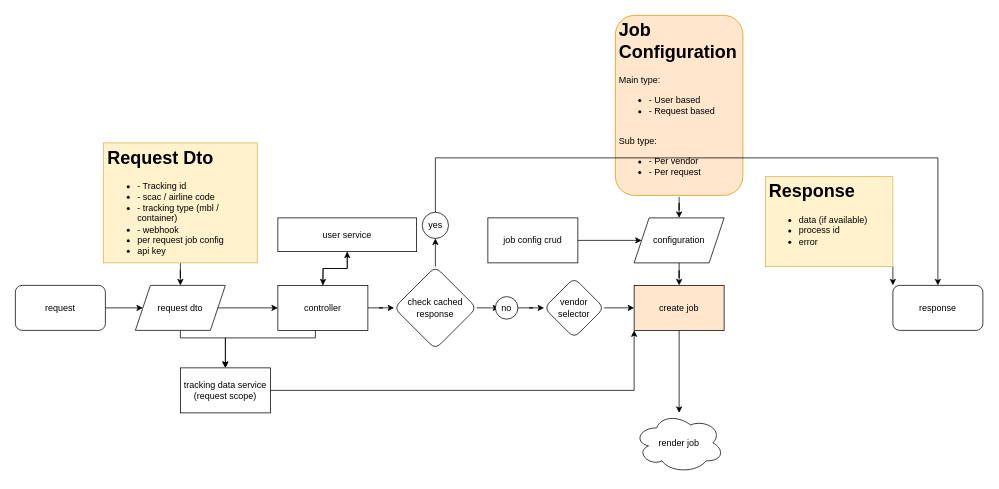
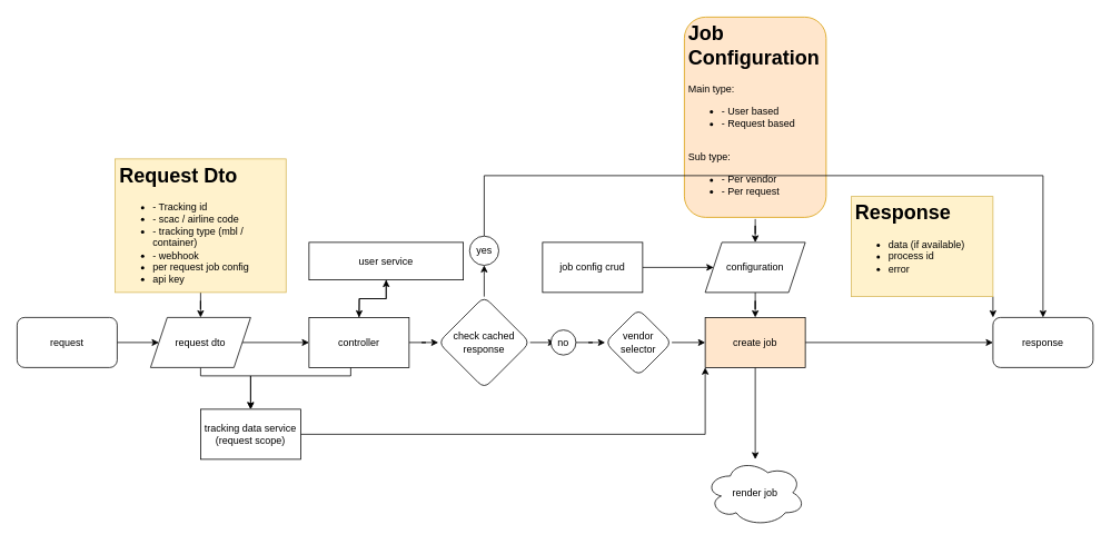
  <mxCell id="0" />
  <mxCell id="1" parent="0" />
  <mxCell id="2" style="edgeStyle=orthogonalEdgeStyle;rounded=0;orthogonalLoop=1;jettySize=auto;html=1;entryX=0;entryY=0.5;entryDx=0;entryDy=0;" edge="1" parent="1" source="3" target="10"><mxGeometry relative="1" as="geometry" /></mxCell>
  <mxCell id="3" value="request" style="rounded=1;whiteSpace=wrap;html=1;" vertex="1" parent="1"><mxGeometry x="20" y="380" width="120" height="60" as="geometry" /></mxCell>
  <mxCell id="4" style="edgeStyle=orthogonalEdgeStyle;rounded=0;orthogonalLoop=1;jettySize=auto;html=1;entryX=0.5;entryY=0;entryDx=0;entryDy=0;" edge="1" parent="1" source="7" target="12"><mxGeometry relative="1" as="geometry"><Array as="points"><mxPoint x="420" y="450" /><mxPoint x="300" y="450" /></Array></mxGeometry></mxCell>
  <mxCell id="5" style="edgeStyle=orthogonalEdgeStyle;rounded=0;orthogonalLoop=1;jettySize=auto;html=1;exitX=1;exitY=0.5;exitDx=0;exitDy=0;" edge="1" parent="1" source="7" target="32"><mxGeometry relative="1" as="geometry" /></mxCell>
  <mxCell id="6" value="" style="edgeStyle=orthogonalEdgeStyle;rounded=0;orthogonalLoop=1;jettySize=auto;html=1;" edge="1" parent="1" source="7" target="38"><mxGeometry relative="1" as="geometry" /></mxCell>
  <mxCell id="7" value="controller" style="rounded=0;whiteSpace=wrap;html=1;" vertex="1" parent="1"><mxGeometry x="370" y="380" width="120" height="60" as="geometry" /></mxCell>
  <mxCell id="8" style="edgeStyle=orthogonalEdgeStyle;rounded=0;orthogonalLoop=1;jettySize=auto;html=1;entryX=0;entryY=0.5;entryDx=0;entryDy=0;" edge="1" parent="1" source="10" target="7"><mxGeometry relative="1" as="geometry" /></mxCell>
  <mxCell id="9" style="edgeStyle=orthogonalEdgeStyle;rounded=0;orthogonalLoop=1;jettySize=auto;html=1;entryX=0.5;entryY=0;entryDx=0;entryDy=0;" edge="1" parent="1" source="10" target="12"><mxGeometry relative="1" as="geometry"><Array as="points"><mxPoint x="240" y="450" /><mxPoint x="300" y="450" /></Array></mxGeometry></mxCell>
  <mxCell id="10" value="request dto" style="shape=parallelogram;perimeter=parallelogramPerimeter;whiteSpace=wrap;html=1;fixedSize=1;" vertex="1" parent="1"><mxGeometry x="180" y="380" width="120" height="60" as="geometry" /></mxCell>
  <mxCell id="11" style="edgeStyle=orthogonalEdgeStyle;rounded=0;orthogonalLoop=1;jettySize=auto;html=1;entryX=0;entryY=1;entryDx=0;entryDy=0;" edge="1" parent="1" source="12" target="15"><mxGeometry relative="1" as="geometry" /></mxCell>
  <mxCell id="12" value="tracking data service&lt;br&gt;(request scope)" style="rounded=0;whiteSpace=wrap;html=1;" vertex="1" parent="1"><mxGeometry x="240" y="490" width="120" height="60" as="geometry" /></mxCell>
  <mxCell id="13" style="edgeStyle=orthogonalEdgeStyle;rounded=0;orthogonalLoop=1;jettySize=auto;html=1;" edge="1" parent="1" source="15" target="24"><mxGeometry relative="1" as="geometry" /></mxCell>
+ <mxCell id="14" style="edgeStyle=orthogonalEdgeStyle;rounded=0;orthogonalLoop=1;jettySize=auto;html=1;entryX=0;entryY=0.5;entryDx=0;entryDy=0;" edge="1" parent="1" source="15" target="27"><mxGeometry relative="1" as="geometry"><mxPoint x="1005" y="410" as="targetPoint" /></mxGeometry></mxCell>
  <mxCell id="15" value="create job" style="rounded=0;whiteSpace=wrap;html=1;fillColor=#ffe6cc;" vertex="1" parent="1"><mxGeometry x="845" y="380" width="120" height="60" as="geometry" /></mxCell>
  <mxCell id="16" style="edgeStyle=orthogonalEdgeStyle;rounded=0;orthogonalLoop=1;jettySize=auto;html=1;entryX=0.5;entryY=0;entryDx=0;entryDy=0;" edge="1" parent="1" source="17" target="15"><mxGeometry relative="1" as="geometry" /></mxCell>
  <mxCell id="17" value="configuration" style="shape=parallelogram;perimeter=parallelogramPerimeter;whiteSpace=wrap;html=1;fixedSize=1;" vertex="1" parent="1"><mxGeometry x="845" y="290" width="120" height="60" as="geometry" /></mxCell>
  <mxCell id="18" value="" style="edgeStyle=orthogonalEdgeStyle;rounded=0;orthogonalLoop=1;jettySize=auto;html=1;" edge="1" parent="1" source="19" target="17"><mxGeometry relative="1" as="geometry" /></mxCell>
  <mxCell id="19" value="job config crud" style="rounded=0;whiteSpace=wrap;html=1;" vertex="1" parent="1"><mxGeometry x="650" y="290" width="120" height="60" as="geometry" /></mxCell>
  <mxCell id="20" style="edgeStyle=orthogonalEdgeStyle;rounded=0;orthogonalLoop=1;jettySize=auto;html=1;entryX=0.5;entryY=0;entryDx=0;entryDy=0;" edge="1" parent="1" source="21" target="17"><mxGeometry relative="1" as="geometry" /></mxCell>
  <mxCell id="21" value="&lt;h1&gt;Job Configuration&lt;/h1&gt;&lt;div&gt;Main type:&lt;/div&gt;&lt;div&gt;&lt;ul&gt;&lt;li&gt;- User based&lt;/li&gt;&lt;li&gt;- Request based&lt;/li&gt;&lt;/ul&gt;&lt;/div&gt;&lt;div&gt;&lt;br&gt;&lt;/div&gt;&lt;div&gt;Sub type:&lt;/div&gt;&lt;div&gt;&lt;ul&gt;&lt;li&gt;- Per vendor&lt;/li&gt;&lt;li&gt;- Per request&lt;/li&gt;&lt;/ul&gt;&lt;/div&gt;" style="text;html=1;strokeColor=#d79b00;fillColor=#ffe6cc;spacing=5;spacingTop=-20;whiteSpace=wrap;overflow=hidden;rounded=1;shadow=0;glass=0;perimeterSpacing=2;gradientColor=none;sketch=0;" vertex="1" parent="1"><mxGeometry x="820" y="20" width="170" height="240" as="geometry" /></mxCell>
  <mxCell id="22" style="edgeStyle=orthogonalEdgeStyle;rounded=0;orthogonalLoop=1;jettySize=auto;html=1;entryX=0;entryY=0.5;entryDx=0;entryDy=0;" edge="1" parent="1" source="23" target="15"><mxGeometry relative="1" as="geometry" /></mxCell>
  <mxCell id="23" value="vendor selector" style="rhombus;whiteSpace=wrap;html=1;rounded=1;shadow=0;glass=0;sketch=0;strokeColor=default;gradientColor=none;" vertex="1" parent="1"><mxGeometry x="725" y="370" width="80" height="80" as="geometry" /></mxCell>
  <mxCell id="24" value="render job" style="ellipse;shape=cloud;whiteSpace=wrap;html=1;rounded=1;shadow=0;glass=0;sketch=0;strokeColor=default;gradientColor=none;" vertex="1" parent="1"><mxGeometry x="845" y="550" width="120" height="80" as="geometry" /></mxCell>
  <mxCell id="25" style="edgeStyle=orthogonalEdgeStyle;rounded=0;orthogonalLoop=1;jettySize=auto;html=1;" edge="1" parent="1" source="26" target="10"><mxGeometry relative="1" as="geometry" /></mxCell>
  <mxCell id="26" value="&lt;h1&gt;Request Dto&lt;/h1&gt;&lt;div&gt;&lt;ul&gt;&lt;li&gt;- Tracking id&lt;/li&gt;&lt;li&gt;- scac / airline code&lt;/li&gt;&lt;li&gt;- tracking type (mbl / container)&lt;/li&gt;&lt;li&gt;- webhook&lt;/li&gt;&lt;li&gt;per request job config&lt;/li&gt;&lt;li&gt;api key&lt;/li&gt;&lt;/ul&gt;&lt;/div&gt;" style="text;html=1;strokeColor=#d6b656;fillColor=#fff2cc;spacing=5;spacingTop=-20;whiteSpace=wrap;overflow=hidden;rounded=0;shadow=0;glass=0;sketch=0;" vertex="1" parent="1"><mxGeometry x="137.5" y="190" width="205" height="160" as="geometry" /></mxCell>
  <mxCell id="27" value="response" style="rounded=1;whiteSpace=wrap;html=1;shadow=0;glass=0;sketch=0;strokeColor=default;gradientColor=none;" vertex="1" parent="1"><mxGeometry x="1190" y="380" width="120" height="60" as="geometry" /></mxCell>
  <mxCell id="28" style="edgeStyle=orthogonalEdgeStyle;rounded=0;orthogonalLoop=1;jettySize=auto;html=1;exitX=1;exitY=1;exitDx=0;exitDy=0;entryX=0;entryY=0;entryDx=0;entryDy=0;" edge="1" parent="1" source="29" target="27"><mxGeometry relative="1" as="geometry" /></mxCell>
  <mxCell id="29" value="&lt;h1&gt;Response&lt;/h1&gt;&lt;p&gt;&lt;/p&gt;&lt;ul&gt;&lt;li&gt;data (if available)&lt;/li&gt;&lt;li&gt;process id&lt;/li&gt;&lt;li&gt;error&lt;/li&gt;&lt;/ul&gt;&lt;p&gt;&lt;/p&gt;" style="text;html=1;strokeColor=#d6b656;fillColor=#fff2cc;spacing=5;spacingTop=-20;whiteSpace=wrap;overflow=hidden;rounded=0;shadow=0;glass=0;sketch=0;" vertex="1" parent="1"><mxGeometry x="1020" y="235" width="170" height="120" as="geometry" /></mxCell>
  <mxCell id="30" value="" style="edgeStyle=orthogonalEdgeStyle;rounded=0;orthogonalLoop=1;jettySize=auto;html=1;" edge="1" parent="1" source="32" target="34"><mxGeometry relative="1" as="geometry"><Array as="points"><mxPoint x="580" y="330" /><mxPoint x="580" y="330" /></Array></mxGeometry></mxCell>
  <mxCell id="31" style="edgeStyle=orthogonalEdgeStyle;rounded=0;orthogonalLoop=1;jettySize=auto;html=1;entryX=0;entryY=0.5;entryDx=0;entryDy=0;" edge="1" parent="1" source="32"><mxGeometry relative="1" as="geometry"><mxPoint x="665" y="410" as="targetPoint" /></mxGeometry></mxCell>
  <mxCell id="32" value="check cached response" style="rhombus;whiteSpace=wrap;html=1;rounded=1;shadow=0;glass=0;sketch=0;strokeColor=default;gradientColor=none;" vertex="1" parent="1"><mxGeometry x="525" y="355" width="110" height="110" as="geometry" /></mxCell>
  <mxCell id="33" style="edgeStyle=orthogonalEdgeStyle;rounded=0;orthogonalLoop=1;jettySize=auto;html=1;" edge="1" parent="1" source="34" target="27"><mxGeometry relative="1" as="geometry"><Array as="points"><mxPoint x="580" y="210" /><mxPoint x="1250" y="210" /></Array></mxGeometry></mxCell>
  <mxCell id="34" value="yes" style="ellipse;whiteSpace=wrap;html=1;aspect=fixed;rounded=1;shadow=0;glass=0;sketch=0;strokeColor=default;gradientColor=none;" vertex="1" parent="1"><mxGeometry x="562.5" y="282.5" width="35" height="35" as="geometry" /></mxCell>
  <mxCell id="35" style="edgeStyle=orthogonalEdgeStyle;rounded=0;orthogonalLoop=1;jettySize=auto;html=1;entryX=0;entryY=0.5;entryDx=0;entryDy=0;" edge="1" parent="1" source="36" target="23"><mxGeometry relative="1" as="geometry" /></mxCell>
  <mxCell id="36" value="no" style="ellipse;whiteSpace=wrap;html=1;aspect=fixed;rounded=1;shadow=0;glass=0;sketch=0;strokeColor=default;gradientColor=none;" vertex="1" parent="1"><mxGeometry x="660" y="395" width="30" height="30" as="geometry" /></mxCell>
  <mxCell id="37" style="edgeStyle=orthogonalEdgeStyle;rounded=0;orthogonalLoop=1;jettySize=auto;html=1;" edge="1" parent="1" source="38"><mxGeometry relative="1" as="geometry"><mxPoint x="430" y="380" as="targetPoint" /></mxGeometry></mxCell>
  <mxCell id="38" value="user service" style="rounded=0;whiteSpace=wrap;html=1;shadow=0;glass=0;sketch=0;strokeColor=default;gradientColor=none;" vertex="1" parent="1"><mxGeometry x="370" y="290" width="185" height="45" as="geometry" /></mxCell>
